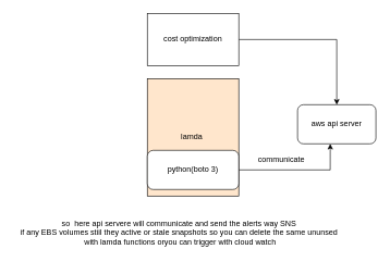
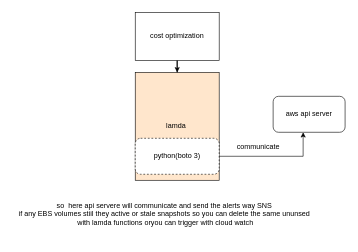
  <mxCell id="0" />
  <mxCell id="1" parent="0" />
  <mxCell id="2" value="lamda&amp;nbsp;" style="rounded=0;whiteSpace=wrap;html=1;fillColor=#ffe6cc;" vertex="1" parent="1"><mxGeometry x="225" y="120" width="140" height="180" as="geometry" /></mxCell>
  <mxCell id="3" style="edgeStyle=orthogonalEdgeStyle;rounded=0;orthogonalLoop=1;jettySize=auto;html=1;entryX=0.417;entryY=1;entryDx=0;entryDy=0;entryPerimeter=0;" edge="1" parent="1" source="4" target="5"><mxGeometry relative="1" as="geometry"><mxPoint x="505" y="250" as="targetPoint" /></mxGeometry></mxCell>
- <mxCell id="4" value="python(boto 3)" style="rounded=1;whiteSpace=wrap;html=1;" vertex="1" parent="1"><mxGeometry x="225" y="230" width="140" height="60" as="geometry" /></mxCell>
+ <mxCell id="4" value="python(boto 3)" style="rounded=1;whiteSpace=wrap;html=1;dashed=1;" vertex="1" parent="1"><mxGeometry x="225" y="230" width="140" height="60" as="geometry" /></mxCell>
  <mxCell id="5" value="aws api server" style="rounded=1;whiteSpace=wrap;html=1;" vertex="1" parent="1"><mxGeometry x="455" y="160" width="120" height="60" as="geometry" /></mxCell>
- <mxCell id="6" value="" style="edgeStyle=orthogonalEdgeStyle;rounded=0;orthogonalLoop=1;jettySize=auto;html=1;" edge="1" parent="1" source="7" target="5"><mxGeometry relative="1" as="geometry" /></mxCell>
+ <mxCell id="6" value="" style="edgeStyle=orthogonalEdgeStyle;rounded=0;orthogonalLoop=1;jettySize=auto;html=1;" edge="1" parent="1" source="7" target="2"><mxGeometry relative="1" as="geometry" /></mxCell>
  <mxCell id="7" value="cost optimization" style="rounded=0;whiteSpace=wrap;html=1;" vertex="1" parent="1"><mxGeometry x="225" y="20" width="140" height="80" as="geometry" /></mxCell>
  <mxCell id="8" value="communicate" style="text;html=1;align=center;verticalAlign=middle;resizable=0;points=[];autosize=1;strokeColor=none;fillColor=none;" vertex="1" parent="1"><mxGeometry x="385" y="230" width="90" height="30" as="geometry" /></mxCell>
  <mxCell id="9" value="so&amp;nbsp; here api servere will communicate and send the alerts way SNS&amp;nbsp;&lt;div&gt;if any EBS volumes stiil they active or stale snapshots so you can delete the same ununsed&amp;nbsp;&lt;/div&gt;&lt;div&gt;with lamda functions oryou can trigger with cloud watch&lt;/div&gt;&lt;div&gt;&lt;br&gt;&lt;/div&gt;" style="text;html=1;align=center;verticalAlign=middle;resizable=0;points=[];autosize=1;strokeColor=none;fillColor=none;" vertex="1" parent="1"><mxGeometry x="20" y="328" width="510" height="70" as="geometry" /></mxCell>
